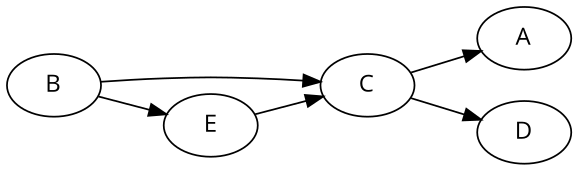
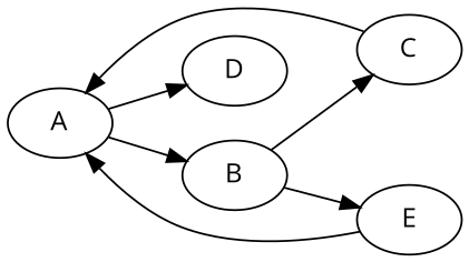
  digraph {
    fontname="Open Sans"
    rankdir=LR
    node [fontname="Open Sans"]
    edge [fontname="Open Sans"]
    A
    B
    C
    E
    D
    subgraph sub_1 {
    }
+   A -> B
    B -> C
    B -> E
    C -> A
-   C -> D
-   E -> C
+   A -> D
+   E -> A
  }
